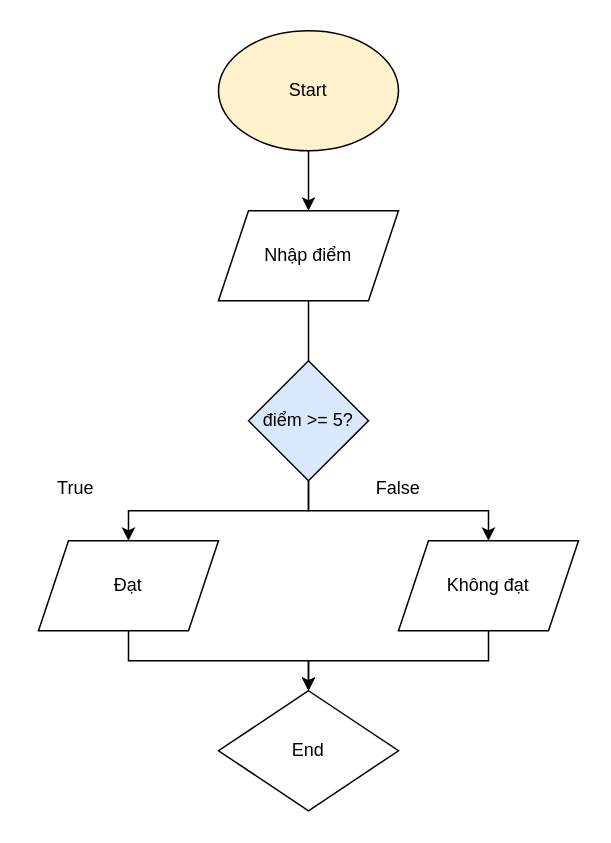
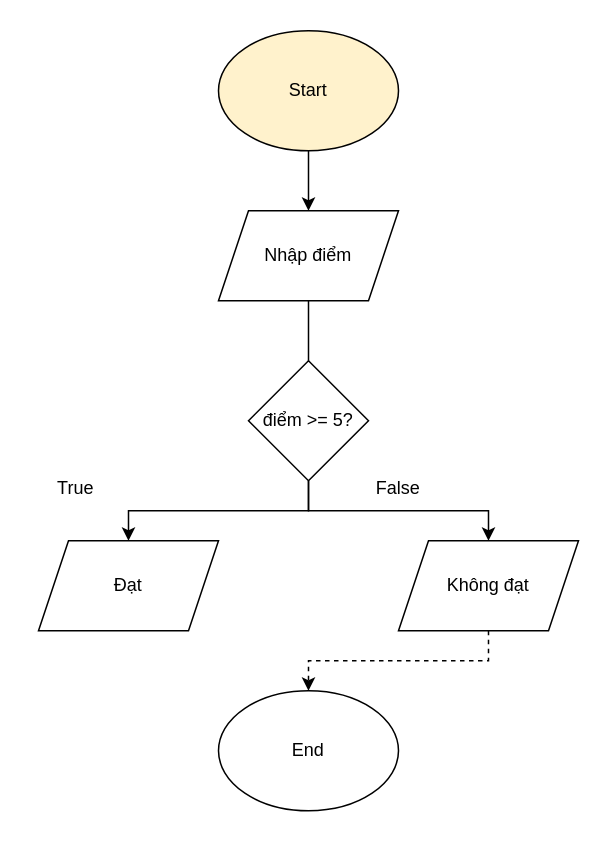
  <mxCell id="0" />
  <mxCell id="1" parent="0" />
  <mxCell id="2" style="edgeStyle=orthogonalEdgeStyle;rounded=0;orthogonalLoop=1;jettySize=auto;html=1;exitX=0.5;exitY=1;exitDx=0;exitDy=0;entryX=0.5;entryY=0;entryDx=0;entryDy=0;" parent="1" source="3" target="5" edge="1"><mxGeometry relative="1" as="geometry" /></mxCell>
  <mxCell id="3" value="Start" style="ellipse;whiteSpace=wrap;html=1;fillColor=#fff2cc;" parent="1" vertex="1"><mxGeometry x="145" y="20" width="120" height="80" as="geometry" /></mxCell>
  <mxCell id="4" style="edgeStyle=orthogonalEdgeStyle;rounded=0;orthogonalLoop=1;jettySize=auto;html=1;exitX=0.5;exitY=1;exitDx=0;exitDy=0;entryX=0.5;entryY=0;entryDx=0;entryDy=0;endArrow=none;" parent="1" source="5" target="8" edge="1"><mxGeometry relative="1" as="geometry" /></mxCell>
  <mxCell id="5" value="Nhập điểm" style="shape=parallelogram;perimeter=parallelogramPerimeter;whiteSpace=wrap;html=1;fixedSize=1;" parent="1" vertex="1"><mxGeometry x="145" y="140" width="120" height="60" as="geometry" /></mxCell>
  <mxCell id="6" style="edgeStyle=orthogonalEdgeStyle;rounded=0;orthogonalLoop=1;jettySize=auto;html=1;exitX=0.5;exitY=1;exitDx=0;exitDy=0;entryX=0.5;entryY=0;entryDx=0;entryDy=0;" parent="1" source="8" target="10" edge="1"><mxGeometry relative="1" as="geometry" /></mxCell>
  <mxCell id="7" style="edgeStyle=orthogonalEdgeStyle;rounded=0;orthogonalLoop=1;jettySize=auto;html=1;exitX=0.5;exitY=1;exitDx=0;exitDy=0;" parent="1" source="8" target="12" edge="1"><mxGeometry relative="1" as="geometry" /></mxCell>
- <mxCell id="8" value="điểm &amp;gt;= 5?" style="rhombus;whiteSpace=wrap;html=1;fillColor=#dae8fc;" parent="1" vertex="1"><mxGeometry x="165" y="240" width="80" height="80" as="geometry" /></mxCell>
- <mxCell id="9" style="edgeStyle=orthogonalEdgeStyle;rounded=0;orthogonalLoop=1;jettySize=auto;html=1;exitX=0.5;exitY=1;exitDx=0;exitDy=0;" parent="1" source="10" target="13" edge="1"><mxGeometry relative="1" as="geometry" /></mxCell>
+ <mxCell id="8" value="điểm &amp;gt;= 5?" style="rhombus;whiteSpace=wrap;html=1;" parent="1" vertex="1"><mxGeometry x="165" y="240" width="80" height="80" as="geometry" /></mxCell>
  <mxCell id="10" value="Đạt" style="shape=parallelogram;perimeter=parallelogramPerimeter;whiteSpace=wrap;html=1;fixedSize=1;" parent="1" vertex="1"><mxGeometry x="25" y="360" width="120" height="60" as="geometry" /></mxCell>
- <mxCell id="11" style="edgeStyle=orthogonalEdgeStyle;rounded=0;orthogonalLoop=1;jettySize=auto;html=1;exitX=0.5;exitY=1;exitDx=0;exitDy=0;entryX=0.5;entryY=0;entryDx=0;entryDy=0;" parent="1" source="12" target="13" edge="1"><mxGeometry relative="1" as="geometry" /></mxCell>
+ <mxCell id="11" style="edgeStyle=orthogonalEdgeStyle;rounded=0;orthogonalLoop=1;jettySize=auto;html=1;exitX=0.5;exitY=1;exitDx=0;exitDy=0;entryX=0.5;entryY=0;entryDx=0;entryDy=0;dashed=1;" parent="1" source="12" target="13" edge="1"><mxGeometry relative="1" as="geometry" /></mxCell>
  <mxCell id="12" value="Không đạt" style="shape=parallelogram;perimeter=parallelogramPerimeter;whiteSpace=wrap;html=1;fixedSize=1;" parent="1" vertex="1"><mxGeometry x="265" y="360" width="120" height="60" as="geometry" /></mxCell>
- <mxCell id="13" value="End" style="rhombus;whiteSpace=wrap;html=1;" parent="1" vertex="1"><mxGeometry x="145" y="460" width="120" height="80" as="geometry" /></mxCell>
+ <mxCell id="13" value="End" style="ellipse;whiteSpace=wrap;html=1;" parent="1" vertex="1"><mxGeometry x="145" y="460" width="120" height="80" as="geometry" /></mxCell>
  <mxCell id="14" value="True" style="text;html=1;align=center;verticalAlign=middle;whiteSpace=wrap;rounded=0;" vertex="1" parent="1"><mxGeometry x="20" y="310" width="60" height="30" as="geometry" /></mxCell>
  <mxCell id="15" value="False" style="text;html=1;align=center;verticalAlign=middle;whiteSpace=wrap;rounded=0;" vertex="1" parent="1"><mxGeometry x="235" y="310" width="60" height="30" as="geometry" /></mxCell>
